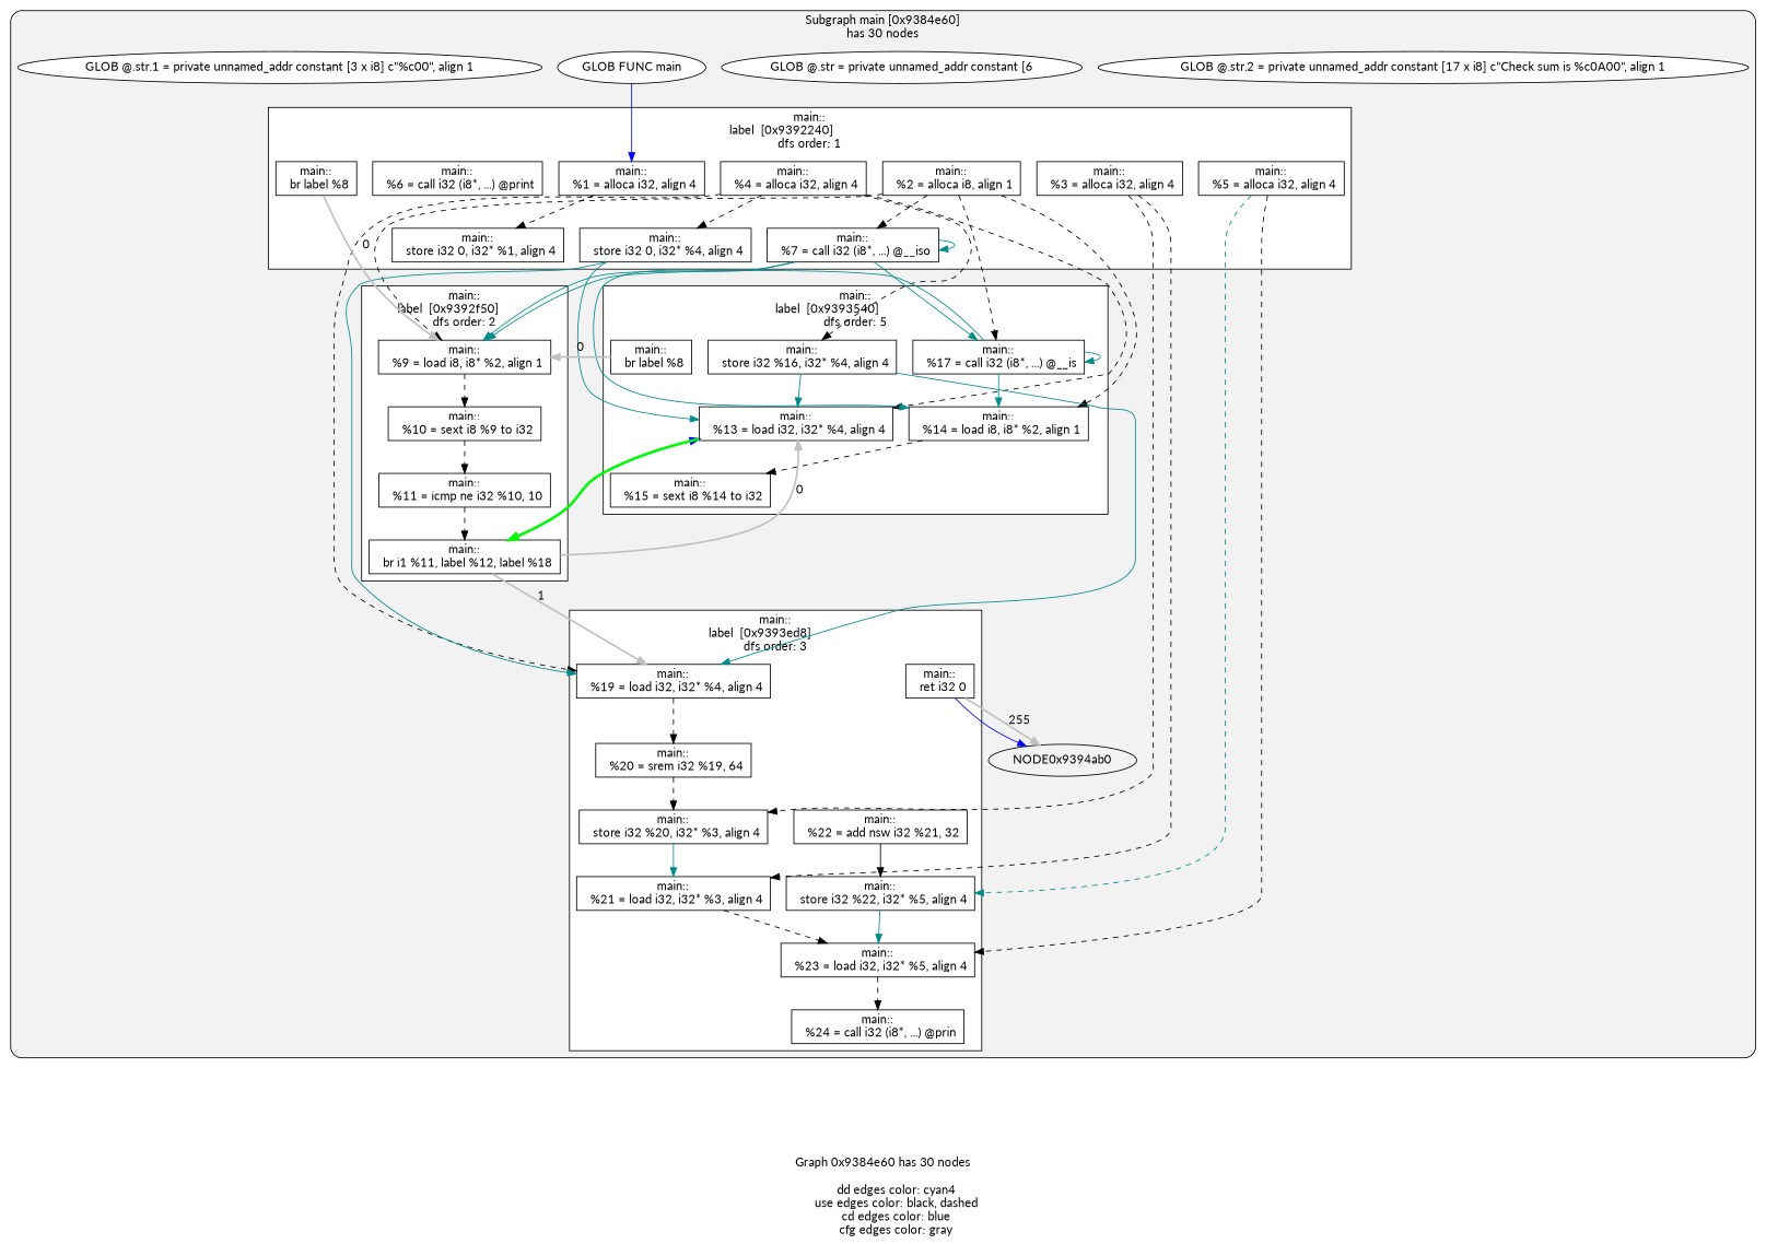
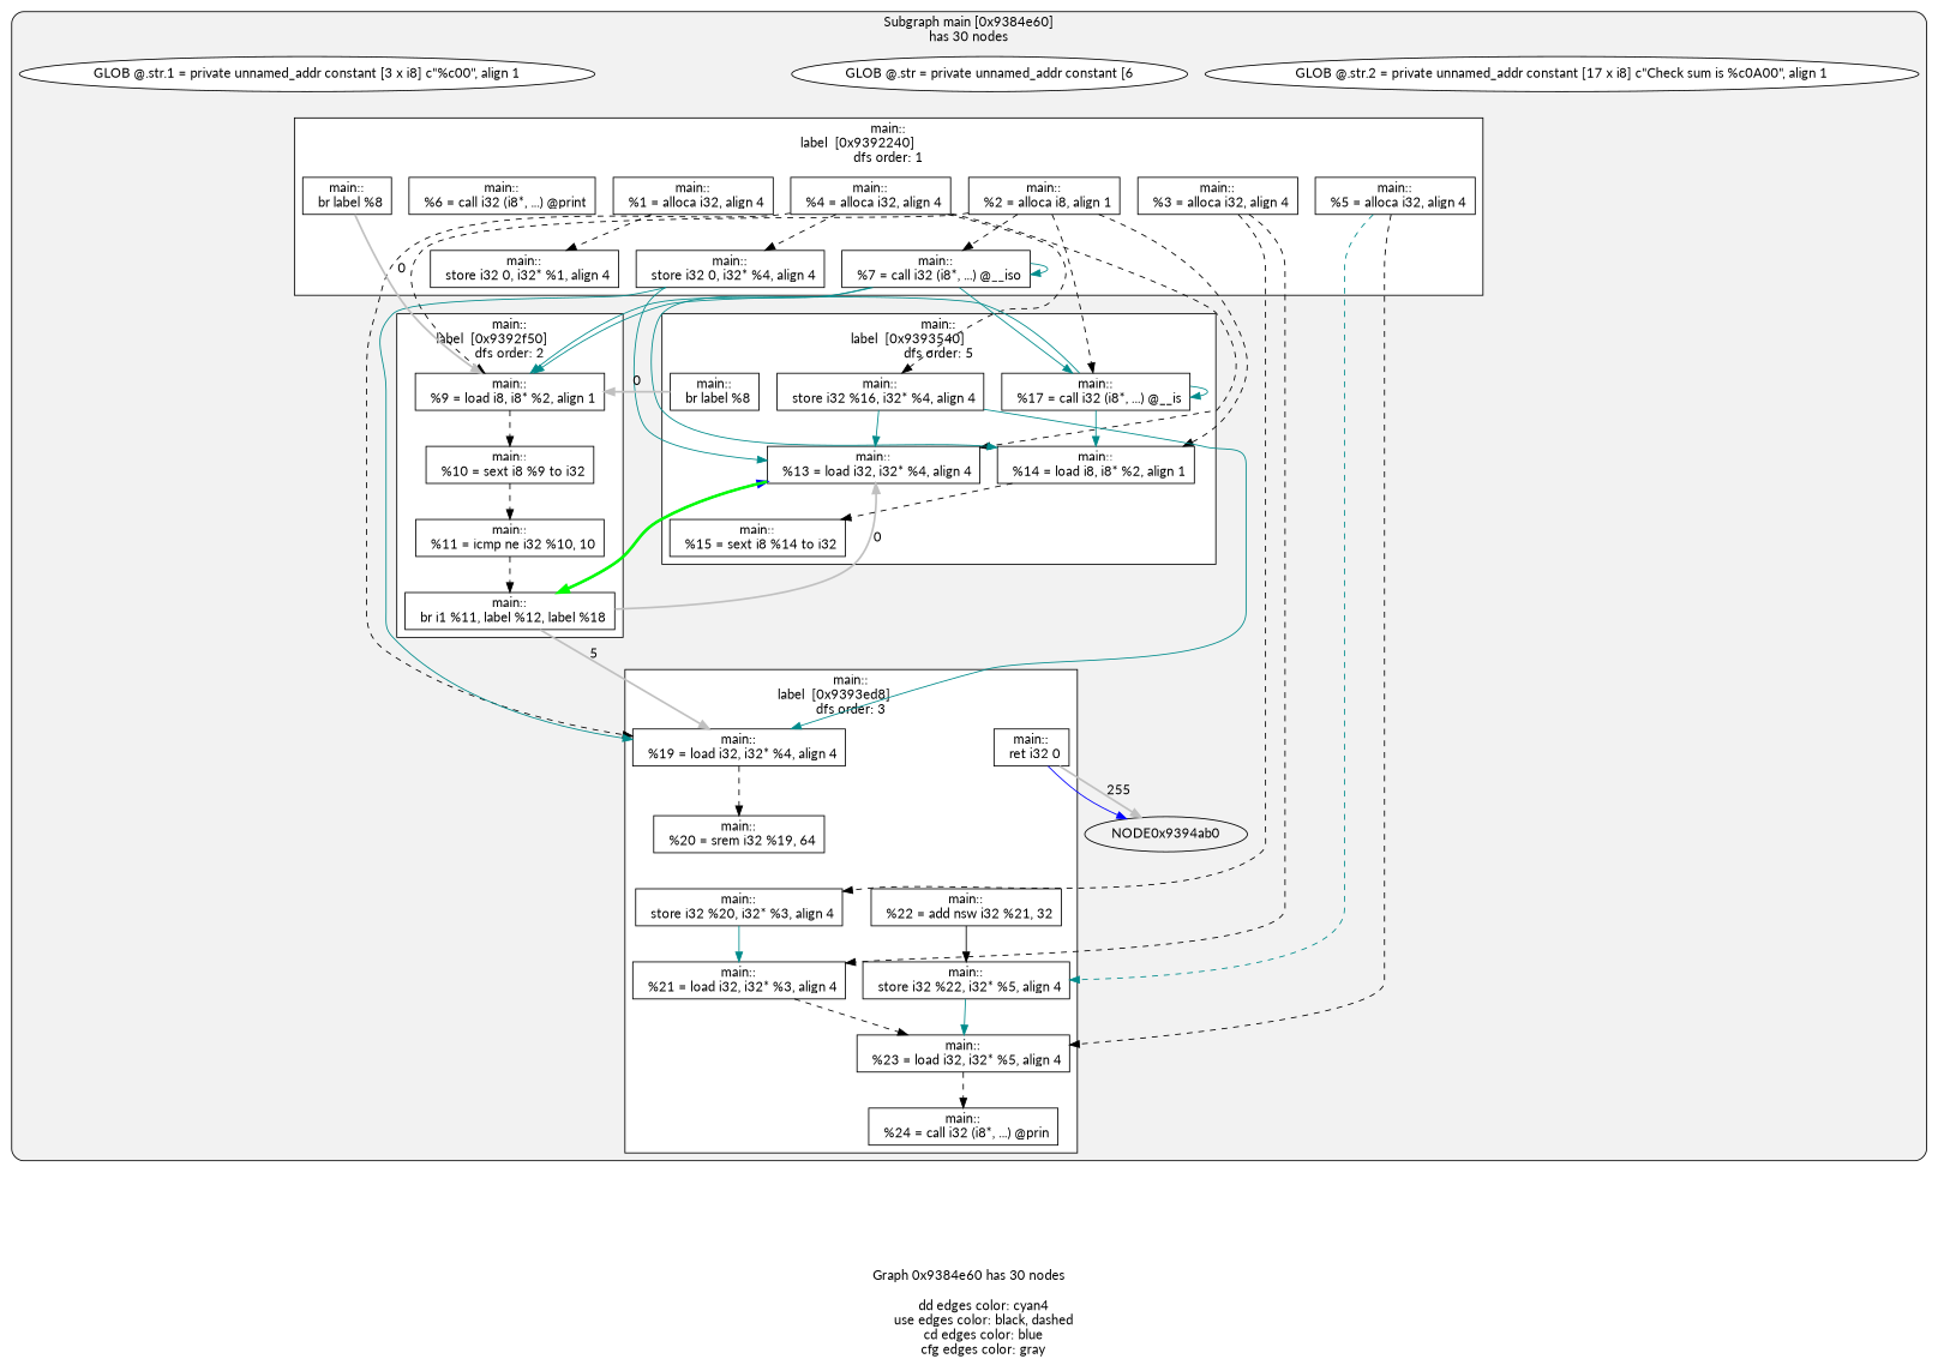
  digraph {
    compound=true
    fontname=Lato
    label="Graph 0x9384e60 has 30 nodes\n\n	dd edges color: cyan4\n	use edges color: black, dashed\n	cd edges color: blue\n	cfg edges color: gray"
    node [fillcolor=white fontname=Lato shape=rect style=filled]
    edge [color=black fontname=Lato rank=max]
    n1 [label="main::\n  %1 = alloca i32, align 4"]
    n2 [label="main::\n  %2 = alloca i8, align 1"]
    n3 [label="main::\n  %3 = alloca i32, align 4"]
    n4 [label="main::\n  %4 = alloca i32, align 4"]
    n5 [label="main::\n  %5 = alloca i32, align 4"]
    n6 [label="main::\n  store i32 0, i32* %1, align 4"]
    n7 [label="main::\n  %6 = call i32 (i8*, ...) @print"]
    n8 [label="main::\n  %7 = call i32 (i8*, ...) @__iso"]
    n9 [label="main::\n  store i32 0, i32* %4, align 4"]
    n10 [label="main::\n  br label %8"]
    n11 [label="main::\n  %9 = load i8, i8* %2, align 1"]
    n12 [label="main::\n  %10 = sext i8 %9 to i32"]
    n13 [label="main::\n  %11 = icmp ne i32 %10, 10"]
    n14 [label="main::\n  br i1 %11, label %12, label %18"]
    n15 [label="main::\n  %13 = load i32, i32* %4, align 4"]
    n16 [label="main::\n  %14 = load i8, i8* %2, align 1"]
    n17 [label="main::\n  %15 = sext i8 %14 to i32"]
    n18 [label="main::\n  store i32 %16, i32* %4, align 4"]
    n19 [label="main::\n  %17 = call i32 (i8*, ...) @__is"]
    n20 [label="main::\n  br label %8"]
    n21 [label="main::\n  %19 = load i32, i32* %4, align 4"]
    n22 [label="main::\n  %20 = srem i32 %19, 64"]
    n23 [label="main::\n  store i32 %20, i32* %3, align 4"]
    n24 [label="main::\n  %21 = load i32, i32* %3, align 4"]
    n25 [label="main::\n  %22 = add nsw i32 %21, 32"]
    n26 [label="main::\n  store i32 %22, i32* %5, align 4"]
    n27 [label="main::\n  %23 = load i32, i32* %5, align 4"]
    n28 [label="main::\n  %24 = call i32 (i8*, ...) @prin"]
    n29 [label="main::\n  ret i32 0"]
    NODE0x9394ab0 [fillcolor="" shape="" style=""]
    n31 [label="GLOB @.str.2 = private unnamed_addr constant [17 x i8] c\"Check sum is %c\0A\00\", align 1" shape=""]
    n32 [label="GLOB @.str = private unnamed_addr constant [6" shape=""]
-   n33 [label="GLOB FUNC main" shape=""]
    n34 [label="GLOB @.str.1 = private unnamed_addr constant [3 x i8] c\"%c\00\", align 1" shape=""]
    subgraph cluster_1 {
      fillcolor=gray95
      label="Subgraph main [0x9384e60]\nhas 30 nodes\n"
      style="filled, rounded"
      NODE0x9394ab0
      n31
      n32
-     n33
      n34
      subgraph cluster_2 {
        fillcolor=white
        label="main::\nlabel  [0x9392240]		\ndfs order: 1"
        style=filled
        n1
        n2
        n3
        n4
        n5
        n6
        n7
        n8
        n9
        n10
      }
      subgraph cluster_3 {
        fillcolor=white
        label="main::\nlabel  [0x9392f50]		\ndfs order: 2"
        style=filled
        n11
        n12
        n13
        n14
      }
      subgraph cluster_4 {
        fillcolor=white
        label="main::\nlabel  [0x9393540]		\ndfs order: 5"
        style=filled
        n15
        n16
        n17
        n18
        n19
        n20
      }
      subgraph cluster_5 {
        fillcolor=white
        label="main::\nlabel  [0x9393ed8]		\ndfs order: 3"
        style=filled
        n21
        n22
        n23
        n24
        n25
        n26
        n27
        n28
        n29
      }
    }
    n1 -> n6 [style=dashed]
    n2 -> n8 [style=dashed]
    n2 -> n11 [style=dashed]
    n2 -> n16 [style=dashed]
    n2 -> n19 [style=dashed]
    n3 -> n23 [style=dashed]
    n3 -> n24 [style=dashed]
    n4 -> n9 [style=dashed]
    n4 -> n15 [style=dashed]
    n4 -> n18 [style=dashed]
    n4 -> n21 [style=dashed]
    n5 -> n26 [color=cyan4 style=dashed]
    n5 -> n27 [style=dashed]
    n8 -> n8 [color=cyan4]
    n8 -> n11 [color=cyan4]
    n8 -> n16 [color=cyan4]
    n8 -> n19 [color=cyan4]
    n9 -> n15 [color=cyan4]
    n9 -> n21 [color=cyan4]
    n10 -> n11 [color=gray label=0 penwidth=2 rank=""]
    n11 -> n12 [style=dashed]
    n12 -> n13 [style=dashed]
    n13 -> n14 [style=dashed]
    n14 -> n15 [color=gray label=0 penwidth=2 rank=""]
    n14 -> n15 [color=blue penwidth=2 rank=""]
-   n14 -> n21 [color=gray label=1 penwidth=2 rank=""]
+   n14 -> n21 [color=gray label=5 penwidth=2 rank=""]
    n15 -> n14 [color=green constraint=false penwidth=3 rank=""]
    n16 -> n17 [style=dashed]
    n18 -> n15 [color=cyan4]
    n18 -> n21 [color=cyan4]
    n19 -> n11 [color=cyan4]
    n19 -> n16 [color=cyan4]
    n19 -> n19 [color=cyan4]
    n20 -> n11 [color=gray label=0 penwidth=2 rank=""]
    n21 -> n22 [style=dashed]
-   n22 -> n23 [style=dashed]
    n23 -> n24 [color=cyan4]
    n24 -> n27 [style=dashed]
    n25 -> n26 [style=solid]
    n26 -> n27 [color=cyan4]
    n27 -> n28 [style=dashed]
    n29 -> NODE0x9394ab0 [color=gray label=255 penwidth=2 rank=""]
    n29 -> NODE0x9394ab0 [color=blue rank=""]
-   n33 -> n1 [color=blue rank=""]
  }
